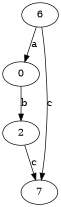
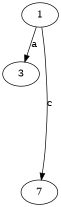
  digraph {
    final=3
-   0
-   2
-   1 [label=6]
+   0 [label=3]
+   1
    n4 [label=7]
-   0 -> 2 [label=b]
-   2 -> n4 [label=c]
    1 -> 0 [label=a]
    1 -> n4 [label=c]
  }
